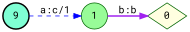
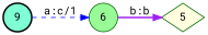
  digraph {
    fontname="Roboto Mono"
    nodesep=0.25
    rankdir=LR
    ranksep=0.4
    node [color=darkgreen fontname="Roboto Mono" fontsize=14 shape=circle style="solid,filled"]
    edge [fontname="Roboto Mono" fontsize=14]
    n1 [color=black fillcolor=aquamarine label=9 style="bold,filled"]
-   n2 [fillcolor=palegreen label=1]
-   n3 [fillcolor=lightyellow label=0 shape=diamond]
+   n2 [fillcolor=palegreen label=6]
+   n3 [fillcolor=lightyellow label=5 shape=diamond]
    n1 -> n2 [color=blue label="a:c/1" style=dashed]
    n2 -> n3 [color=purple label="b:b" style=bold]
  }
